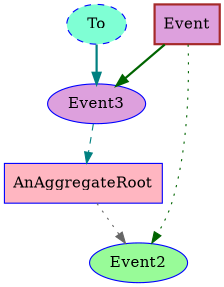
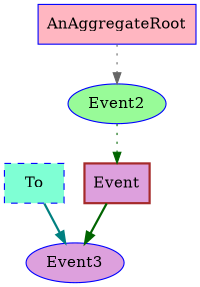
  digraph {
    splines=spline
    node [color=blue fillcolor=plum shape=box style=filled]
    edge [color=darkgreen style=bold]
    n1 [color=brown label=Event style="bold,filled"]
    Event3 [shape=ellipse]
    AnAggregateRoot [fillcolor=lightpink]
    Event2 [fillcolor=palegreen shape=ellipse]
-   To [fillcolor=aquamarine shape=ellipse style="dashed,filled"]
+   To [fillcolor=aquamarine style="dashed,filled"]
    n1 -> Event3
-   Event3 -> AnAggregateRoot [color=teal style=dashed]
    AnAggregateRoot -> Event2 [color=gray40 style=dotted]
-   n1 -> Event2 [style=dotted]
+   Event2 -> n1 [style=dotted]
    To -> Event3 [color=teal]
  }
